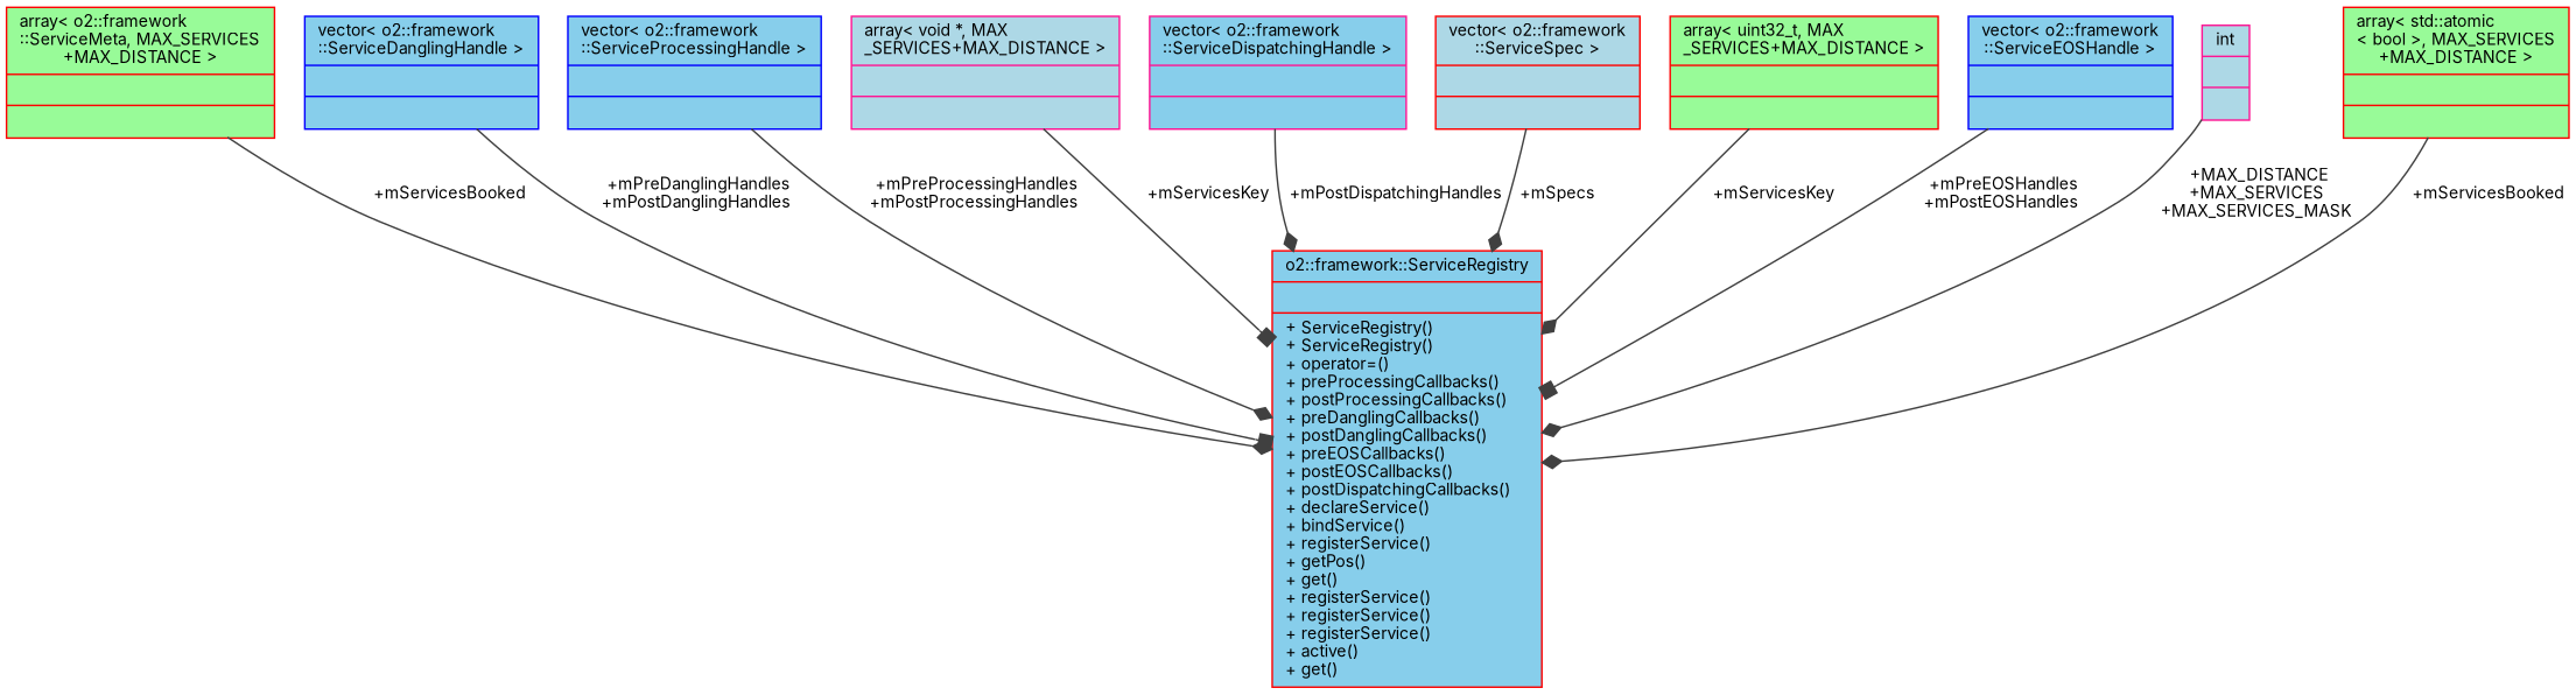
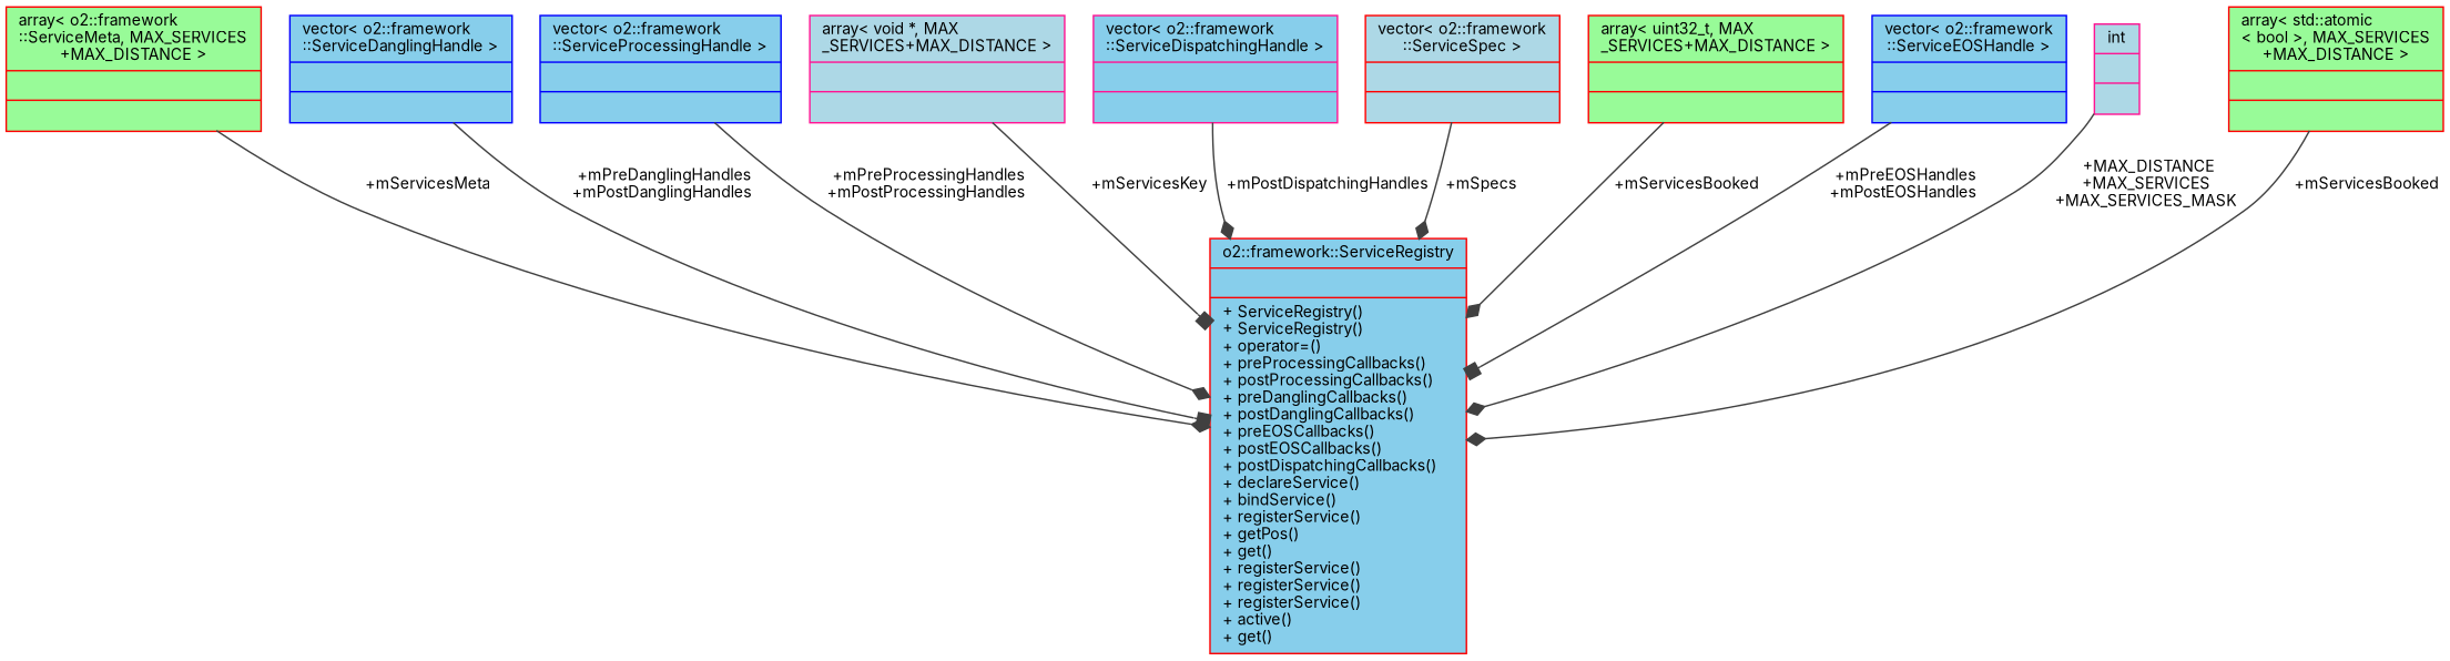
  digraph {
    fontname=Inter
    node [color=red fillcolor=skyblue fontname=Inter fontsize=10 shape=record style=filled]
    edge [arrowhead=diamond color=grey25 fontname=Inter fontsize=10 labelfontname=Helvetica labelfontsize=10 style=solid]
    n1 [fontcolor=black height=0.2 label="{o2::framework::ServiceRegistry\n||+ ServiceRegistry()\l+ ServiceRegistry()\l+ operator=()\l+ preProcessingCallbacks()\l+ postProcessingCallbacks()\l+ preDanglingCallbacks()\l+ postDanglingCallbacks()\l+ preEOSCallbacks()\l+ postEOSCallbacks()\l+ postDispatchingCallbacks()\l+ declareService()\l+ bindService()\l+ registerService()\l+ getPos()\l+ get()\l+ registerService()\l+ registerService()\l+ registerService()\l+ active()\l+ get()\l}" width=0.4]
    n2 [fillcolor=palegreen height=0.2 label="{array\< o2::framework\l::ServiceMeta, MAX_SERVICES\l+MAX_DISTANCE \>\n||}" width=0.4]
    n3 [color=blue height=0.2 label="{vector\< o2::framework\l::ServiceDanglingHandle \>\n||}" width=0.4]
    n4 [color=blue height=0.2 label="{vector\< o2::framework\l::ServiceProcessingHandle \>\n||}" width=0.4]
    n5 [color=deeppink fillcolor=lightblue height=0.2 label="{array\< void *, MAX\l_SERVICES+MAX_DISTANCE \>\n||}" width=0.4]
    n6 [color=deeppink height=0.2 label="{vector\< o2::framework\l::ServiceDispatchingHandle \>\n||}" width=0.4]
    n7 [fillcolor=lightblue height=0.2 label="{vector\< o2::framework\l::ServiceSpec \>\n||}" width=0.4]
    n8 [fillcolor=palegreen height=0.2 label="{array\< uint32_t, MAX\l_SERVICES+MAX_DISTANCE \>\n||}" width=0.4]
    n9 [color=blue height=0.2 label="{vector\< o2::framework\l::ServiceEOSHandle \>\n||}" width=0.4]
    n10 [color=deeppink fillcolor=lightblue height=0.2 label="{int\n||}" width=0.4]
    n11 [fillcolor=palegreen height=0.2 label="{array\< std::atomic\l\< bool \>, MAX_SERVICES\l+MAX_DISTANCE \>\n||}" width=0.4]
-   n2 -> n1 [label=" +mServicesBooked"]
+   n2 -> n1 [label=" +mServicesMeta"]
    n3 -> n1 [arrowhead=box label=" +mPreDanglingHandles\n+mPostDanglingHandles"]
    n4 -> n1 [label=" +mPreProcessingHandles\n+mPostProcessingHandles"]
    n5 -> n1 [arrowhead=box label=" +mServicesKey"]
    n6 -> n1 [label=" +mPostDispatchingHandles"]
    n7 -> n1 [label=" +mSpecs"]
-   n8 -> n1 [label=" +mServicesKey"]
+   n8 -> n1 [label=" +mServicesBooked"]
    n9 -> n1 [arrowhead=box label=" +mPreEOSHandles\n+mPostEOSHandles"]
    n10 -> n1 [label=" +MAX_DISTANCE\n+MAX_SERVICES\n+MAX_SERVICES_MASK"]
    n11 -> n1 [label=" +mServicesBooked"]
  }
